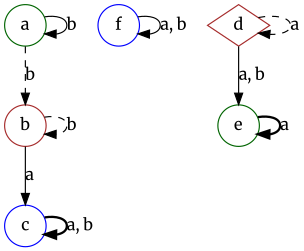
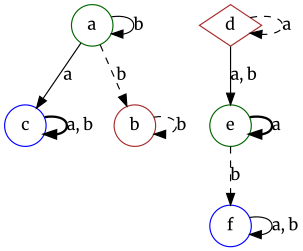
  digraph {
    fontname=Merriweather
    rankdir=TB
    node [color=blue fontname=Merriweather shape=circle]
    edge [fontname=Merriweather style=solid]
    c
    f
    a [color=darkgreen]
    b [color=brown]
    d [color=brown shape=diamond]
    e [color=darkgreen]
    c -> c [label="a, b" style=bold]
    f -> f [label="a, b"]
    a -> a [label=b]
    a -> b [label=b style=dashed]
-   b -> c [label=a]
+   a -> c [label=a]
    b -> b [label=b style=dashed]
    d -> d [label=a style=dashed]
    d -> e [label="a, b"]
+   e -> f [label=b style=dashed]
    e -> e [label=a style=bold]
  }
